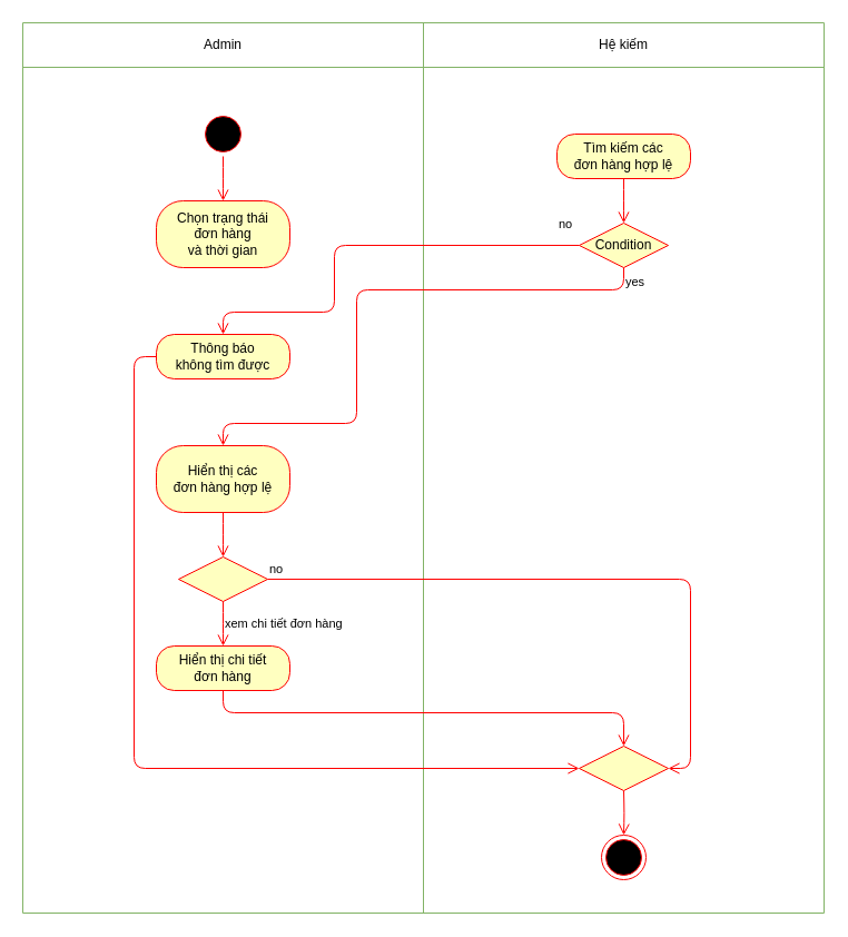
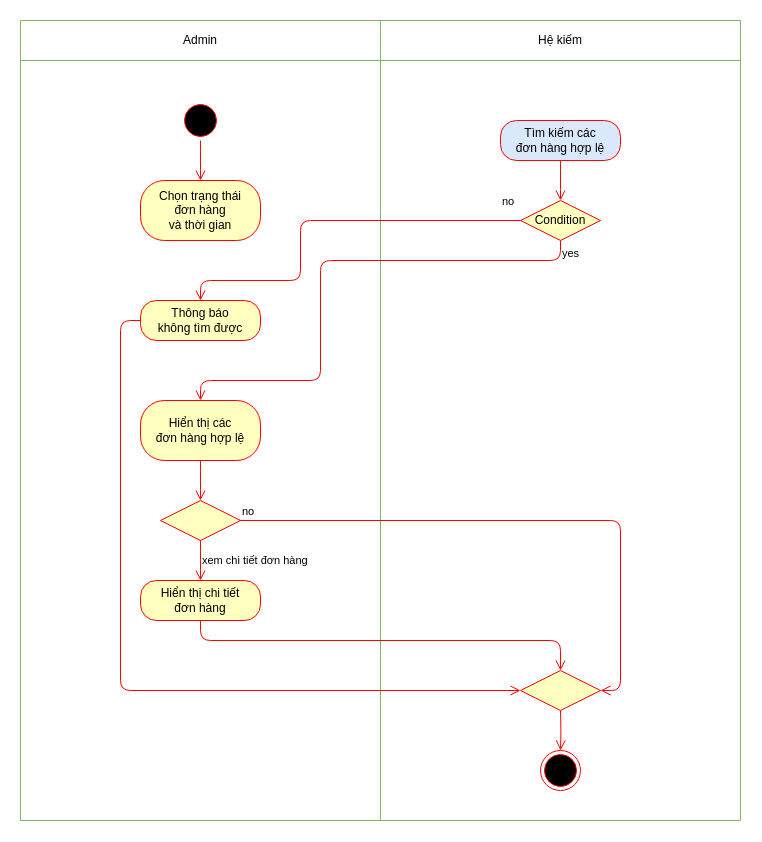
  <mxCell id="0" />
  <mxCell id="1" parent="0" />
  <mxCell id="2" value="" style="endArrow=none;html=1;fillColor=#d5e8d4;strokeColor=#82b366;" edge="1" parent="1"><mxGeometry width="50" height="50" relative="1" as="geometry"><mxPoint x="20" y="20" as="sourcePoint" /><mxPoint x="740" y="20" as="targetPoint" /></mxGeometry></mxCell>
  <mxCell id="3" value="" style="endArrow=none;html=1;fillColor=#d5e8d4;strokeColor=#82b366;" edge="1" parent="1"><mxGeometry width="50" height="50" relative="1" as="geometry"><mxPoint x="380" y="820" as="sourcePoint" /><mxPoint x="380" y="20" as="targetPoint" /></mxGeometry></mxCell>
  <mxCell id="4" value="Admin" style="text;html=1;strokeColor=none;fillColor=none;align=center;verticalAlign=middle;whiteSpace=wrap;rounded=0;" vertex="1" parent="1"><mxGeometry x="160" y="30" width="80" height="20" as="geometry" /></mxCell>
  <mxCell id="5" value="Hệ kiếm" style="text;html=1;strokeColor=none;fillColor=none;align=center;verticalAlign=middle;whiteSpace=wrap;rounded=0;" vertex="1" parent="1"><mxGeometry x="520" y="30" width="80" height="20" as="geometry" /></mxCell>
  <mxCell id="6" value="" style="endArrow=none;html=1;fillColor=#d5e8d4;strokeColor=#82b366;" edge="1" parent="1"><mxGeometry width="50" height="50" relative="1" as="geometry"><mxPoint x="20" y="60" as="sourcePoint" /><mxPoint x="740" y="60" as="targetPoint" /></mxGeometry></mxCell>
  <mxCell id="7" value="" style="endArrow=none;html=1;fillColor=#d5e8d4;strokeColor=#82b366;" edge="1" parent="1"><mxGeometry width="50" height="50" relative="1" as="geometry"><mxPoint x="20" y="820" as="sourcePoint" /><mxPoint x="20" y="20" as="targetPoint" /></mxGeometry></mxCell>
  <mxCell id="8" value="" style="endArrow=none;html=1;fillColor=#d5e8d4;strokeColor=#82b366;" edge="1" parent="1"><mxGeometry width="50" height="50" relative="1" as="geometry"><mxPoint x="740" y="820" as="sourcePoint" /><mxPoint x="740" y="20" as="targetPoint" /></mxGeometry></mxCell>
  <mxCell id="9" value="" style="ellipse;html=1;shape=startState;fillColor=#000000;strokeColor=#ff0000;" vertex="1" parent="1"><mxGeometry x="180" y="100" width="40" height="40" as="geometry" /></mxCell>
  <mxCell id="10" value="" style="edgeStyle=orthogonalEdgeStyle;html=1;verticalAlign=bottom;endArrow=open;endSize=8;strokeColor=#ff0000;" edge="1" parent="1" source="9"><mxGeometry relative="1" as="geometry"><mxPoint x="200" y="180" as="targetPoint" /></mxGeometry></mxCell>
  <mxCell id="11" value="" style="ellipse;html=1;shape=endState;fillColor=#000000;strokeColor=#ff0000;" vertex="1" parent="1"><mxGeometry x="540" y="750" width="40" height="40" as="geometry" /></mxCell>
  <mxCell id="12" value="" style="endArrow=none;html=1;fillColor=#d5e8d4;strokeColor=#82b366;" edge="1" parent="1"><mxGeometry width="50" height="50" relative="1" as="geometry"><mxPoint x="20" y="820" as="sourcePoint" /><mxPoint x="740" y="820" as="targetPoint" /></mxGeometry></mxCell>
  <mxCell id="13" value="Chọn trạng thái &lt;br&gt;đơn hàng&lt;br&gt;và thời gian" style="rounded=1;whiteSpace=wrap;html=1;arcSize=40;fontColor=#000000;fillColor=#ffffc0;strokeColor=#ff0000;" vertex="1" parent="1"><mxGeometry x="140" y="180" width="120" height="60" as="geometry" /></mxCell>
- <mxCell id="14" value="Tìm kiếm các&lt;br&gt;đơn hàng hợp lệ" style="rounded=1;whiteSpace=wrap;html=1;arcSize=40;fontColor=#000000;fillColor=#ffffc0;strokeColor=#ff0000;" vertex="1" parent="1"><mxGeometry x="500" y="120" width="120" height="40" as="geometry" /></mxCell>
+ <mxCell id="14" value="Tìm kiếm các&lt;br&gt;đơn hàng hợp lệ" style="rounded=1;whiteSpace=wrap;html=1;arcSize=40;fontColor=#000000;fillColor=#dae8fc;strokeColor=#ff0000;" vertex="1" parent="1"><mxGeometry x="500" y="120" width="120" height="40" as="geometry" /></mxCell>
  <mxCell id="15" value="" style="edgeStyle=orthogonalEdgeStyle;html=1;verticalAlign=bottom;endArrow=open;endSize=8;strokeColor=#ff0000;exitX=0.5;exitY=1;exitDx=0;exitDy=0;entryX=0.5;entryY=0;entryDx=0;entryDy=0;" edge="1" parent="1" source="14"><mxGeometry relative="1" as="geometry"><mxPoint x="560" y="200" as="targetPoint" /><mxPoint x="210" y="150" as="sourcePoint" /></mxGeometry></mxCell>
  <mxCell id="16" value="" style="edgeStyle=orthogonalEdgeStyle;html=1;verticalAlign=bottom;endArrow=open;endSize=8;strokeColor=#ff0000;exitX=0.5;exitY=1;exitDx=0;exitDy=0;entryX=0.5;entryY=0;entryDx=0;entryDy=0;" edge="1" parent="1" target="11"><mxGeometry relative="1" as="geometry"><mxPoint x="210" y="400" as="targetPoint" /><mxPoint x="560" y="710" as="sourcePoint" /></mxGeometry></mxCell>
  <mxCell id="17" value="Condition" style="rhombus;whiteSpace=wrap;html=1;fillColor=#ffffc0;strokeColor=#ff0000;" vertex="1" parent="1"><mxGeometry x="520" y="200" width="80" height="40" as="geometry" /></mxCell>
  <mxCell id="18" value="no" style="edgeStyle=orthogonalEdgeStyle;html=1;align=left;verticalAlign=bottom;endArrow=open;endSize=8;strokeColor=#ff0000;exitX=0;exitY=0.5;exitDx=0;exitDy=0;" edge="1" source="17" parent="1"><mxGeometry x="-0.9" y="-10" relative="1" as="geometry"><mxPoint x="200" y="300" as="targetPoint" /><Array as="points"><mxPoint x="300" y="220" /><mxPoint x="300" y="280" /><mxPoint x="200" y="280" /></Array><mxPoint as="offset" /></mxGeometry></mxCell>
  <mxCell id="19" value="yes" style="edgeStyle=orthogonalEdgeStyle;html=1;align=left;verticalAlign=top;endArrow=open;endSize=8;strokeColor=#ff0000;entryX=0.5;entryY=0;entryDx=0;entryDy=0;" edge="1" source="17" parent="1" target="22"><mxGeometry x="-1" relative="1" as="geometry"><mxPoint x="560" y="300" as="targetPoint" /><Array as="points"><mxPoint x="560" y="260" /><mxPoint x="320" y="260" /><mxPoint x="320" y="380" /><mxPoint x="200" y="380" /></Array></mxGeometry></mxCell>
  <mxCell id="20" value="Thông báo&lt;br&gt;không tìm được" style="rounded=1;whiteSpace=wrap;html=1;arcSize=40;fontColor=#000000;fillColor=#ffffc0;strokeColor=#ff0000;" vertex="1" parent="1"><mxGeometry x="140" y="300" width="120" height="40" as="geometry" /></mxCell>
  <mxCell id="21" value="" style="edgeStyle=orthogonalEdgeStyle;html=1;verticalAlign=bottom;endArrow=open;endSize=8;strokeColor=#ff0000;entryX=0;entryY=0.5;entryDx=0;entryDy=0;" edge="1" source="20" parent="1" target="27"><mxGeometry relative="1" as="geometry"><mxPoint x="50" y="340" as="targetPoint" /><Array as="points"><mxPoint x="120" y="320" /><mxPoint x="120" y="690" /></Array></mxGeometry></mxCell>
  <mxCell id="22" value="Hiển thị các &lt;br&gt;đơn hàng hợp lệ" style="rounded=1;whiteSpace=wrap;html=1;arcSize=40;fontColor=#000000;fillColor=#ffffc0;strokeColor=#ff0000;" vertex="1" parent="1"><mxGeometry x="140" y="400" width="120" height="60" as="geometry" /></mxCell>
  <mxCell id="23" value="" style="edgeStyle=orthogonalEdgeStyle;html=1;verticalAlign=bottom;endArrow=open;endSize=8;strokeColor=#ff0000;" edge="1" source="22" parent="1"><mxGeometry relative="1" as="geometry"><mxPoint x="200" y="500" as="targetPoint" /></mxGeometry></mxCell>
  <mxCell id="24" value="" style="rhombus;whiteSpace=wrap;html=1;fillColor=#ffffc0;strokeColor=#ff0000;" vertex="1" parent="1"><mxGeometry x="160" y="500" width="80" height="40" as="geometry" /></mxCell>
  <mxCell id="25" value="no" style="edgeStyle=orthogonalEdgeStyle;html=1;align=left;verticalAlign=bottom;endArrow=open;endSize=8;strokeColor=#ff0000;entryX=1;entryY=0.5;entryDx=0;entryDy=0;" edge="1" source="24" parent="1" target="27"><mxGeometry x="-1" relative="1" as="geometry"><mxPoint x="340" y="520" as="targetPoint" /><Array as="points"><mxPoint x="620" y="520" /><mxPoint x="620" y="690" /></Array></mxGeometry></mxCell>
  <mxCell id="26" value="xem chi tiết đơn hàng" style="edgeStyle=orthogonalEdgeStyle;html=1;align=left;verticalAlign=top;endArrow=open;endSize=8;strokeColor=#ff0000;" edge="1" source="24" parent="1"><mxGeometry x="-0.667" relative="1" as="geometry"><mxPoint x="200" y="580" as="targetPoint" /><mxPoint as="offset" /></mxGeometry></mxCell>
  <mxCell id="27" value="" style="rhombus;whiteSpace=wrap;html=1;fillColor=#ffffc0;strokeColor=#ff0000;" vertex="1" parent="1"><mxGeometry x="520" y="670" width="80" height="40" as="geometry" /></mxCell>
  <mxCell id="28" value="Hiển thị chi tiết&lt;br&gt;đơn hàng" style="rounded=1;whiteSpace=wrap;html=1;arcSize=40;fontColor=#000000;fillColor=#ffffc0;strokeColor=#ff0000;" vertex="1" parent="1"><mxGeometry x="140" y="580" width="120" height="40" as="geometry" /></mxCell>
  <mxCell id="29" value="" style="edgeStyle=orthogonalEdgeStyle;html=1;verticalAlign=bottom;endArrow=open;endSize=8;strokeColor=#ff0000;entryX=0.5;entryY=0;entryDx=0;entryDy=0;" edge="1" source="28" parent="1" target="27"><mxGeometry relative="1" as="geometry"><mxPoint x="200" y="680" as="targetPoint" /><Array as="points"><mxPoint x="200" y="640" /><mxPoint x="560" y="640" /></Array></mxGeometry></mxCell>
